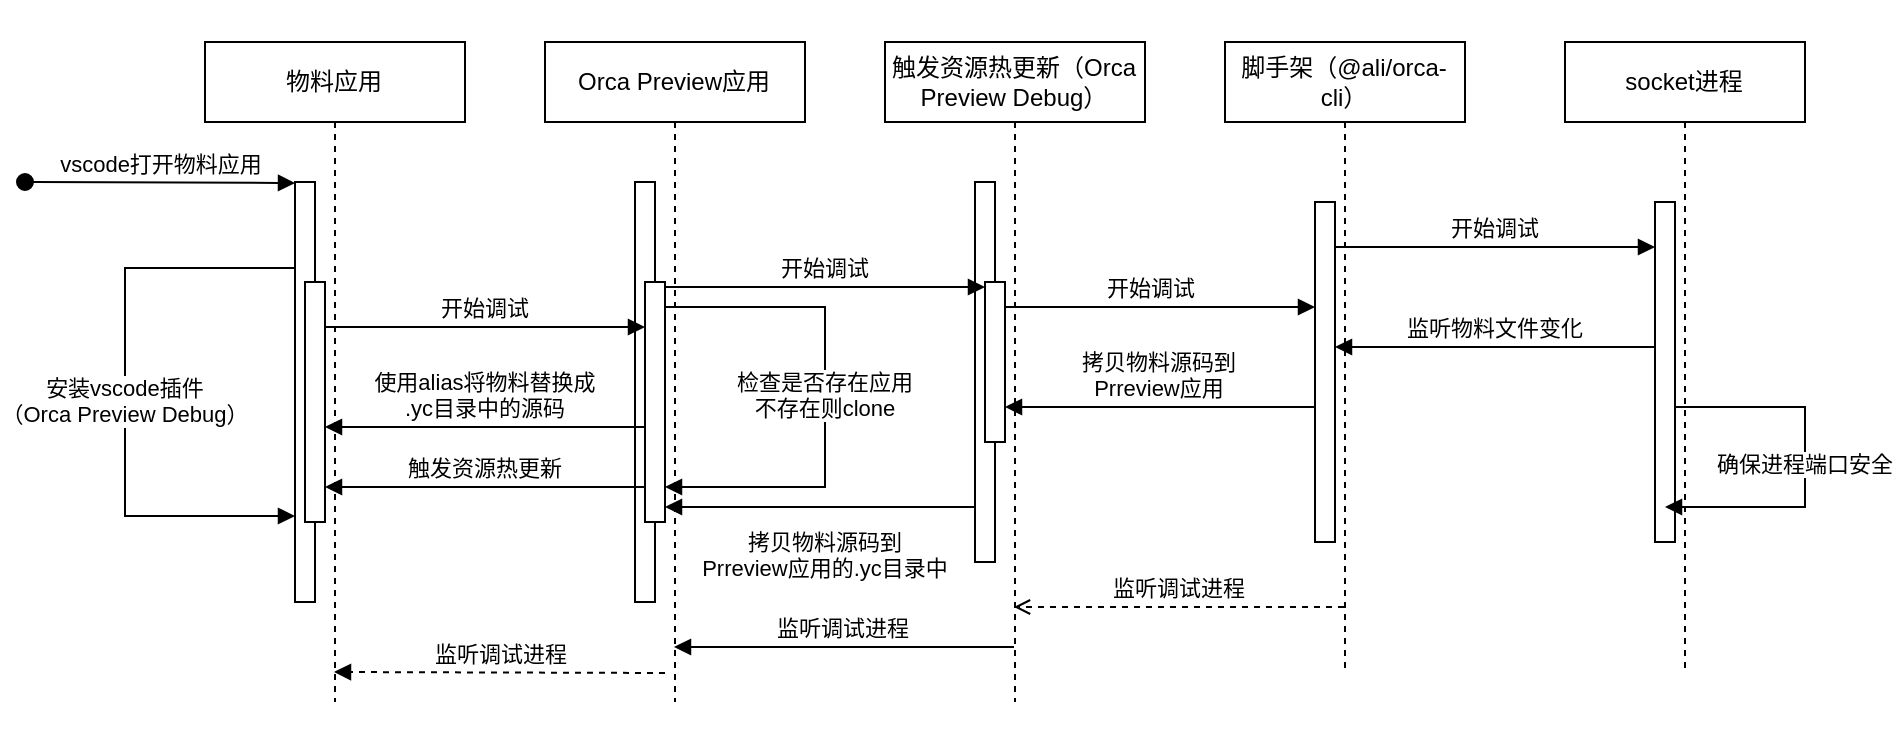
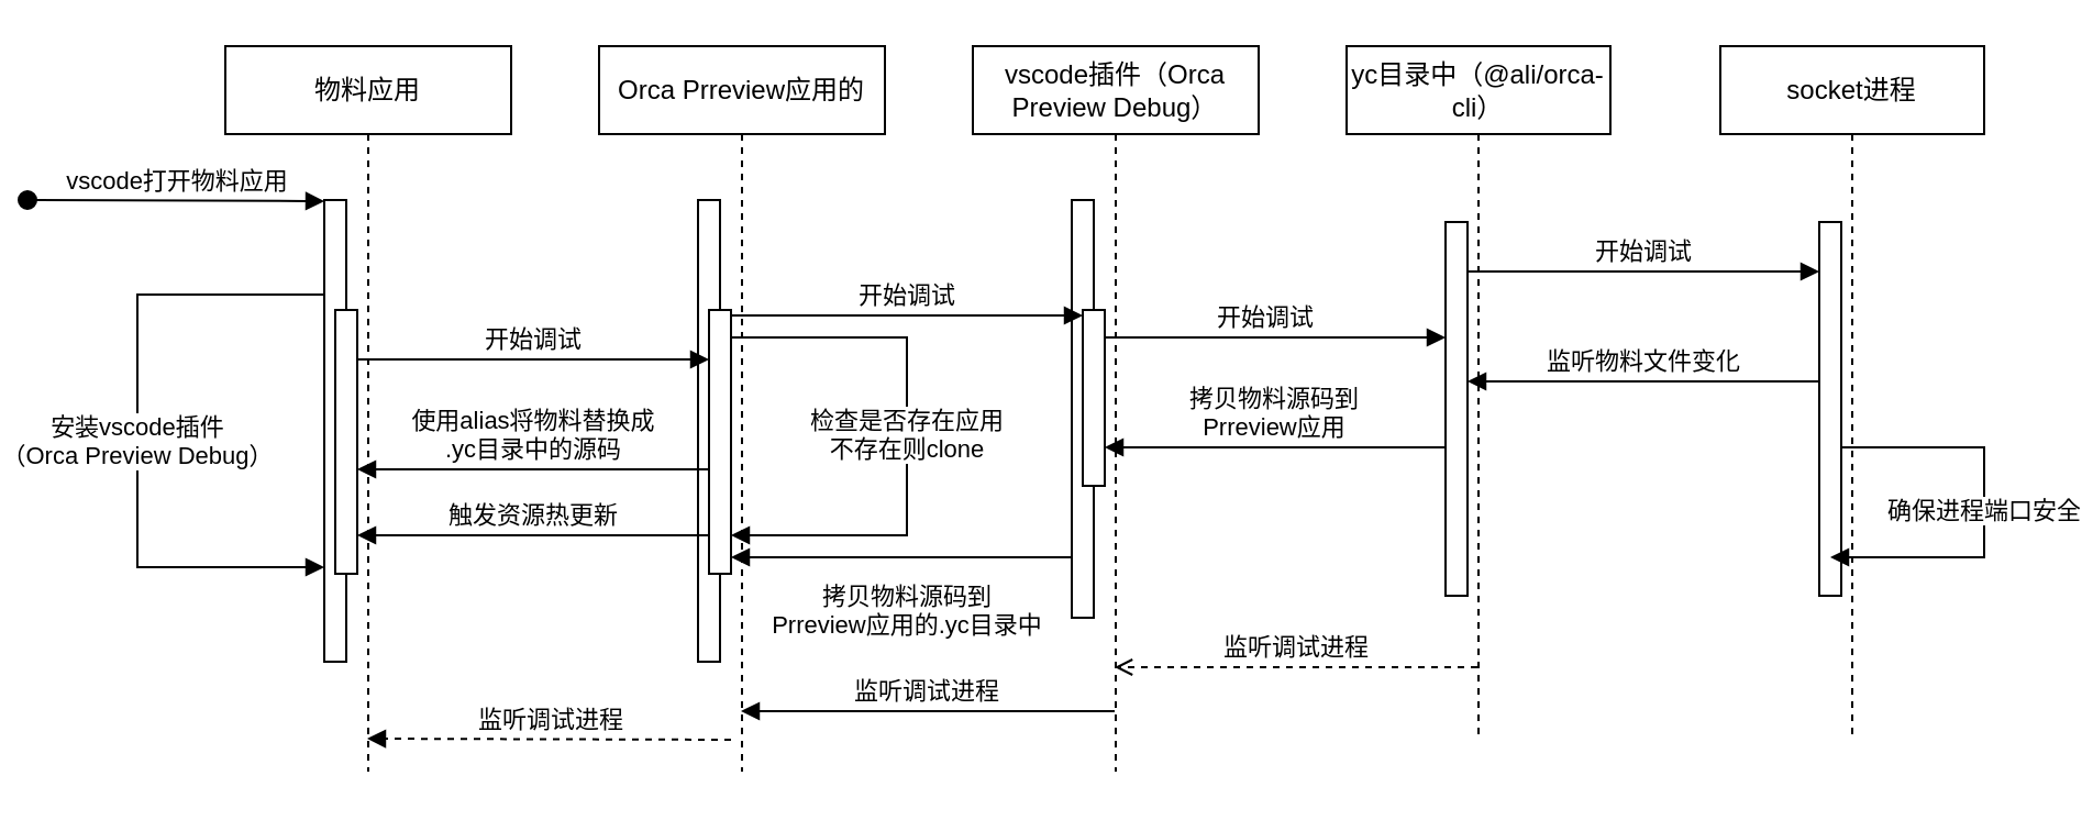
  <mxCell id="0" />
  <mxCell id="1" parent="0" />
- <mxCell id="2" value="触发资源热更新（Orca Preview Debug）" style="shape=umlLifeline;perimeter=lifelinePerimeter;whiteSpace=wrap;html=1;container=0;dropTarget=0;collapsible=0;recursiveResize=0;outlineConnect=0;portConstraint=eastwest;newEdgeStyle={&quot;edgeStyle&quot;:&quot;elbowEdgeStyle&quot;,&quot;elbow&quot;:&quot;vertical&quot;,&quot;curved&quot;:0,&quot;rounded&quot;:0};" parent="1" vertex="1"><mxGeometry x="360" y="20.5" width="130" height="330" as="geometry" /></mxCell>
+ <mxCell id="2" value="vscode插件（Orca Preview Debug）" style="shape=umlLifeline;perimeter=lifelinePerimeter;whiteSpace=wrap;html=1;container=0;dropTarget=0;collapsible=0;recursiveResize=0;outlineConnect=0;portConstraint=eastwest;newEdgeStyle={&quot;edgeStyle&quot;:&quot;elbowEdgeStyle&quot;,&quot;elbow&quot;:&quot;vertical&quot;,&quot;curved&quot;:0,&quot;rounded&quot;:0};" parent="1" vertex="1"><mxGeometry x="360" y="20.5" width="130" height="330" as="geometry" /></mxCell>
  <mxCell id="3" value="" style="html=1;points=[];perimeter=orthogonalPerimeter;outlineConnect=0;targetShapes=umlLifeline;portConstraint=eastwest;newEdgeStyle={&quot;edgeStyle&quot;:&quot;elbowEdgeStyle&quot;,&quot;elbow&quot;:&quot;vertical&quot;,&quot;curved&quot;:0,&quot;rounded&quot;:0};" parent="2" vertex="1"><mxGeometry x="45" y="70" width="10" height="190" as="geometry" /></mxCell>
  <mxCell id="4" value="" style="html=1;points=[];perimeter=orthogonalPerimeter;outlineConnect=0;targetShapes=umlLifeline;portConstraint=eastwest;newEdgeStyle={&quot;edgeStyle&quot;:&quot;elbowEdgeStyle&quot;,&quot;elbow&quot;:&quot;vertical&quot;,&quot;curved&quot;:0,&quot;rounded&quot;:0};" parent="2" vertex="1"><mxGeometry x="50" y="120" width="10" height="80" as="geometry" /></mxCell>
- <mxCell id="5" value="脚手架（@ali/orca-cli）" style="shape=umlLifeline;perimeter=lifelinePerimeter;whiteSpace=wrap;html=1;container=0;dropTarget=0;collapsible=0;recursiveResize=0;outlineConnect=0;portConstraint=eastwest;newEdgeStyle={&quot;edgeStyle&quot;:&quot;elbowEdgeStyle&quot;,&quot;elbow&quot;:&quot;vertical&quot;,&quot;curved&quot;:0,&quot;rounded&quot;:0};" parent="1" vertex="1"><mxGeometry x="530" y="20.5" width="120" height="315" as="geometry" /></mxCell>
+ <mxCell id="5" value="yc目录中（@ali/orca-cli）" style="shape=umlLifeline;perimeter=lifelinePerimeter;whiteSpace=wrap;html=1;container=0;dropTarget=0;collapsible=0;recursiveResize=0;outlineConnect=0;portConstraint=eastwest;newEdgeStyle={&quot;edgeStyle&quot;:&quot;elbowEdgeStyle&quot;,&quot;elbow&quot;:&quot;vertical&quot;,&quot;curved&quot;:0,&quot;rounded&quot;:0};" parent="1" vertex="1"><mxGeometry x="530" y="20.5" width="120" height="315" as="geometry" /></mxCell>
  <mxCell id="6" value="" style="html=1;points=[];perimeter=orthogonalPerimeter;outlineConnect=0;targetShapes=umlLifeline;portConstraint=eastwest;newEdgeStyle={&quot;edgeStyle&quot;:&quot;elbowEdgeStyle&quot;,&quot;elbow&quot;:&quot;vertical&quot;,&quot;curved&quot;:0,&quot;rounded&quot;:0};" parent="5" vertex="1"><mxGeometry x="45" y="80" width="10" height="170" as="geometry" /></mxCell>
  <mxCell id="7" value="开始调试" style="html=1;verticalAlign=bottom;endArrow=block;edgeStyle=elbowEdgeStyle;elbow=vertical;curved=0;rounded=0;" parent="1" target="6" edge="1"><mxGeometry relative="1" as="geometry"><mxPoint x="420" y="163" as="sourcePoint" /><Array as="points"><mxPoint x="550" y="153" /><mxPoint x="460" y="123" /></Array></mxGeometry></mxCell>
  <mxCell id="8" value="拷贝物料源码到&lt;br&gt;Prreview应用" style="html=1;verticalAlign=bottom;endArrow=block;edgeStyle=elbowEdgeStyle;elbow=vertical;curved=0;rounded=0;" parent="1" source="6" target="4" edge="1"><mxGeometry x="0.005" relative="1" as="geometry"><mxPoint x="455" y="163" as="sourcePoint" /><Array as="points"><mxPoint x="550" y="203" /><mxPoint x="560" y="173" /><mxPoint x="470" y="163" /></Array><mxPoint as="offset" /></mxGeometry></mxCell>
- <mxCell id="9" value="Orca Preview应用" style="shape=umlLifeline;perimeter=lifelinePerimeter;whiteSpace=wrap;html=1;container=0;dropTarget=0;collapsible=0;recursiveResize=0;outlineConnect=0;portConstraint=eastwest;newEdgeStyle={&quot;edgeStyle&quot;:&quot;elbowEdgeStyle&quot;,&quot;elbow&quot;:&quot;vertical&quot;,&quot;curved&quot;:0,&quot;rounded&quot;:0};" vertex="1" parent="1"><mxGeometry x="190" y="20.5" width="130" height="330" as="geometry" /></mxCell>
+ <mxCell id="9" value="Orca Prreview应用的" style="shape=umlLifeline;perimeter=lifelinePerimeter;whiteSpace=wrap;html=1;container=0;dropTarget=0;collapsible=0;recursiveResize=0;outlineConnect=0;portConstraint=eastwest;newEdgeStyle={&quot;edgeStyle&quot;:&quot;elbowEdgeStyle&quot;,&quot;elbow&quot;:&quot;vertical&quot;,&quot;curved&quot;:0,&quot;rounded&quot;:0};" vertex="1" parent="1"><mxGeometry x="190" y="20.5" width="130" height="330" as="geometry" /></mxCell>
  <mxCell id="10" value="" style="html=1;points=[];perimeter=orthogonalPerimeter;outlineConnect=0;targetShapes=umlLifeline;portConstraint=eastwest;newEdgeStyle={&quot;edgeStyle&quot;:&quot;elbowEdgeStyle&quot;,&quot;elbow&quot;:&quot;vertical&quot;,&quot;curved&quot;:0,&quot;rounded&quot;:0};" vertex="1" parent="9"><mxGeometry x="45" y="70" width="10" height="210" as="geometry" /></mxCell>
  <mxCell id="11" value="" style="html=1;points=[];perimeter=orthogonalPerimeter;outlineConnect=0;targetShapes=umlLifeline;portConstraint=eastwest;newEdgeStyle={&quot;edgeStyle&quot;:&quot;elbowEdgeStyle&quot;,&quot;elbow&quot;:&quot;vertical&quot;,&quot;curved&quot;:0,&quot;rounded&quot;:0};" vertex="1" parent="9"><mxGeometry x="50" y="120" width="10" height="120" as="geometry" /></mxCell>
  <mxCell id="12" value="物料应用" style="shape=umlLifeline;perimeter=lifelinePerimeter;whiteSpace=wrap;html=1;container=0;dropTarget=0;collapsible=0;recursiveResize=0;outlineConnect=0;portConstraint=eastwest;newEdgeStyle={&quot;edgeStyle&quot;:&quot;elbowEdgeStyle&quot;,&quot;elbow&quot;:&quot;vertical&quot;,&quot;curved&quot;:0,&quot;rounded&quot;:0};" vertex="1" parent="1"><mxGeometry x="20" y="20.5" width="130" height="330" as="geometry" /></mxCell>
  <mxCell id="13" value="" style="html=1;points=[];perimeter=orthogonalPerimeter;outlineConnect=0;targetShapes=umlLifeline;portConstraint=eastwest;newEdgeStyle={&quot;edgeStyle&quot;:&quot;elbowEdgeStyle&quot;,&quot;elbow&quot;:&quot;vertical&quot;,&quot;curved&quot;:0,&quot;rounded&quot;:0};" vertex="1" parent="12"><mxGeometry x="45" y="70" width="10" height="210" as="geometry" /></mxCell>
  <mxCell id="14" value="vscode打开物料应用" style="html=1;verticalAlign=bottom;startArrow=oval;endArrow=block;startSize=8;edgeStyle=elbowEdgeStyle;elbow=vertical;curved=0;rounded=0;" edge="1" parent="12" target="13"><mxGeometry relative="1" as="geometry"><mxPoint x="-90" y="70" as="sourcePoint" /></mxGeometry></mxCell>
  <mxCell id="15" value="" style="html=1;points=[];perimeter=orthogonalPerimeter;outlineConnect=0;targetShapes=umlLifeline;portConstraint=eastwest;newEdgeStyle={&quot;edgeStyle&quot;:&quot;elbowEdgeStyle&quot;,&quot;elbow&quot;:&quot;vertical&quot;,&quot;curved&quot;:0,&quot;rounded&quot;:0};" vertex="1" parent="12"><mxGeometry x="50" y="120" width="10" height="120" as="geometry" /></mxCell>
  <mxCell id="16" value="安装vscode插件&lt;br&gt;（Orca Preview Debug）" style="html=1;verticalAlign=bottom;endArrow=block;edgeStyle=elbowEdgeStyle;elbow=horizontal;curved=0;rounded=0;" edge="1" parent="12" source="13" target="13"><mxGeometry x="0.128" relative="1" as="geometry"><mxPoint x="-90" y="125" as="sourcePoint" /><Array as="points"><mxPoint x="-40" y="113" /></Array><mxPoint x="-90" y="230" as="targetPoint" /><mxPoint y="1" as="offset" /></mxGeometry></mxCell>
  <mxCell id="17" value="开始调试" style="html=1;verticalAlign=bottom;endArrow=block;edgeStyle=elbowEdgeStyle;elbow=vertical;curved=0;rounded=0;" edge="1" parent="1" source="15" target="11"><mxGeometry relative="1" as="geometry"><mxPoint x="70" y="113" as="sourcePoint" /><Array as="points"><mxPoint x="180" y="163" /><mxPoint x="125" y="113" /></Array><mxPoint x="240" y="113" as="targetPoint" /></mxGeometry></mxCell>
  <mxCell id="18" value="使用alias将物料替换成&lt;br&gt;.yc目录中的源码" style="html=1;verticalAlign=bottom;endArrow=block;edgeStyle=elbowEdgeStyle;elbow=horizontal;curved=0;rounded=0;" edge="1" parent="1"><mxGeometry relative="1" as="geometry"><mxPoint x="240" y="213" as="sourcePoint" /><Array as="points"><mxPoint x="160" y="213" /><mxPoint x="135" y="133" /></Array><mxPoint x="80" y="213" as="targetPoint" /></mxGeometry></mxCell>
  <mxCell id="19" value="触发资源热更新" style="html=1;verticalAlign=bottom;endArrow=block;edgeStyle=elbowEdgeStyle;elbow=vertical;curved=0;rounded=0;" edge="1" parent="1"><mxGeometry relative="1" as="geometry"><mxPoint x="240" y="243" as="sourcePoint" /><Array as="points"><mxPoint x="160" y="243" /><mxPoint x="135" y="163" /></Array><mxPoint x="80" y="243" as="targetPoint" /></mxGeometry></mxCell>
  <mxCell id="20" value="开始调试" style="html=1;verticalAlign=bottom;endArrow=block;edgeStyle=elbowEdgeStyle;elbow=vertical;curved=0;rounded=0;" edge="1" parent="1"><mxGeometry relative="1" as="geometry"><mxPoint x="250" y="143" as="sourcePoint" /><Array as="points"><mxPoint x="350" y="143" /><mxPoint x="295" y="93" /></Array><mxPoint x="410" y="143" as="targetPoint" /></mxGeometry></mxCell>
  <mxCell id="21" value="检查是否存在应用&lt;br&gt;不存在则clone" style="html=1;verticalAlign=bottom;endArrow=block;edgeStyle=elbowEdgeStyle;elbow=horizontal;curved=0;rounded=0;" edge="1" parent="1"><mxGeometry x="0.12" relative="1" as="geometry"><mxPoint x="250" y="153" as="sourcePoint" /><Array as="points"><mxPoint x="330" y="203" /></Array><mxPoint x="250" y="243" as="targetPoint" /><mxPoint as="offset" /></mxGeometry></mxCell>
  <mxCell id="22" value="拷贝物料源码到&lt;br&gt;Prreview应用的.yc目录中" style="html=1;verticalAlign=bottom;endArrow=block;edgeStyle=elbowEdgeStyle;elbow=vertical;curved=0;rounded=0;" edge="1" parent="1"><mxGeometry x="-0.032" y="40" relative="1" as="geometry"><mxPoint x="405" y="253" as="sourcePoint" /><Array as="points"><mxPoint x="300" y="253" /></Array><mxPoint x="250" y="253" as="targetPoint" /><mxPoint as="offset" /></mxGeometry></mxCell>
  <mxCell id="23" value="监听调试进程" style="html=1;verticalAlign=bottom;endArrow=open;edgeStyle=elbowEdgeStyle;elbow=vertical;curved=0;rounded=0;dashed=1;" edge="1" parent="1" source="5" target="2"><mxGeometry x="0.006" relative="1" as="geometry"><mxPoint x="585" y="303" as="sourcePoint" /><Array as="points"><mxPoint x="510" y="303" /><mxPoint x="550" y="263" /><mxPoint x="530" y="293" /><mxPoint x="560" y="303" /><mxPoint x="570" y="273" /><mxPoint x="480" y="263" /></Array><mxPoint x="430" y="303" as="targetPoint" /><mxPoint as="offset" /></mxGeometry></mxCell>
  <mxCell id="24" value="监听调试进程" style="html=1;verticalAlign=bottom;endArrow=block;edgeStyle=elbowEdgeStyle;elbow=vertical;curved=0;rounded=0;dashed=0;" edge="1" parent="1" source="2" target="9"><mxGeometry x="0.006" relative="1" as="geometry"><mxPoint x="425" y="323" as="sourcePoint" /><Array as="points"><mxPoint x="345" y="323" /><mxPoint x="385" y="283" /><mxPoint x="365" y="313" /><mxPoint x="395" y="323" /><mxPoint x="405" y="293" /><mxPoint x="315" y="283" /></Array><mxPoint x="260" y="323" as="targetPoint" /><mxPoint as="offset" /></mxGeometry></mxCell>
  <mxCell id="25" value="监听调试进程" style="html=1;verticalAlign=bottom;endArrow=block;edgeStyle=elbowEdgeStyle;elbow=vertical;curved=0;rounded=0;dashed=1;" edge="1" parent="1" target="12"><mxGeometry x="0.006" relative="1" as="geometry"><mxPoint x="250" y="336" as="sourcePoint" /><Array as="points"><mxPoint x="180" y="335.5" /><mxPoint x="220" y="295.5" /><mxPoint x="200" y="325.5" /><mxPoint x="230" y="335.5" /><mxPoint x="240" y="305.5" /><mxPoint x="150" y="295.5" /></Array><mxPoint x="90" y="335.5" as="targetPoint" /><mxPoint as="offset" /></mxGeometry></mxCell>
  <mxCell id="26" value="socket进程" style="shape=umlLifeline;perimeter=lifelinePerimeter;whiteSpace=wrap;html=1;container=0;dropTarget=0;collapsible=0;recursiveResize=0;outlineConnect=0;portConstraint=eastwest;newEdgeStyle={&quot;edgeStyle&quot;:&quot;elbowEdgeStyle&quot;,&quot;elbow&quot;:&quot;vertical&quot;,&quot;curved&quot;:0,&quot;rounded&quot;:0};" vertex="1" parent="1"><mxGeometry x="700" y="20.5" width="120" height="315" as="geometry" /></mxCell>
  <mxCell id="27" value="" style="html=1;points=[];perimeter=orthogonalPerimeter;outlineConnect=0;targetShapes=umlLifeline;portConstraint=eastwest;newEdgeStyle={&quot;edgeStyle&quot;:&quot;elbowEdgeStyle&quot;,&quot;elbow&quot;:&quot;vertical&quot;,&quot;curved&quot;:0,&quot;rounded&quot;:0};" vertex="1" parent="26"><mxGeometry x="45" y="80" width="10" height="170" as="geometry" /></mxCell>
  <mxCell id="28" value="开始调试" style="html=1;verticalAlign=bottom;endArrow=block;edgeStyle=elbowEdgeStyle;elbow=vertical;curved=0;rounded=0;" edge="1" parent="1" source="6" target="27"><mxGeometry relative="1" as="geometry"><mxPoint x="590" y="123" as="sourcePoint" /><Array as="points"><mxPoint x="700" y="123" /><mxPoint x="580" y="113" /><mxPoint x="630" y="83" /></Array><mxPoint x="745" y="113" as="targetPoint" /></mxGeometry></mxCell>
  <mxCell id="29" value="监听物料文件变化" style="html=1;verticalAlign=bottom;endArrow=block;edgeStyle=elbowEdgeStyle;elbow=vertical;curved=0;rounded=0;" edge="1" parent="1" source="27" target="6"><mxGeometry relative="1" as="geometry"><mxPoint x="595" y="133" as="sourcePoint" /><Array as="points"><mxPoint x="710" y="173" /><mxPoint x="690" y="153" /><mxPoint x="710" y="133" /><mxPoint x="590" y="123" /><mxPoint x="640" y="93" /></Array><mxPoint x="755" y="133" as="targetPoint" /></mxGeometry></mxCell>
  <mxCell id="30" value="确保进程端口安全" style="html=1;verticalAlign=bottom;endArrow=block;edgeStyle=elbowEdgeStyle;elbow=horizontal;curved=0;rounded=0;" edge="1" parent="1" source="27"><mxGeometry x="0.118" relative="1" as="geometry"><mxPoint x="750" y="163" as="sourcePoint" /><Array as="points"><mxPoint x="820" y="203" /><mxPoint x="800" y="193" /><mxPoint x="830" y="213" /></Array><mxPoint x="750" y="253" as="targetPoint" /><mxPoint as="offset" /></mxGeometry></mxCell>
